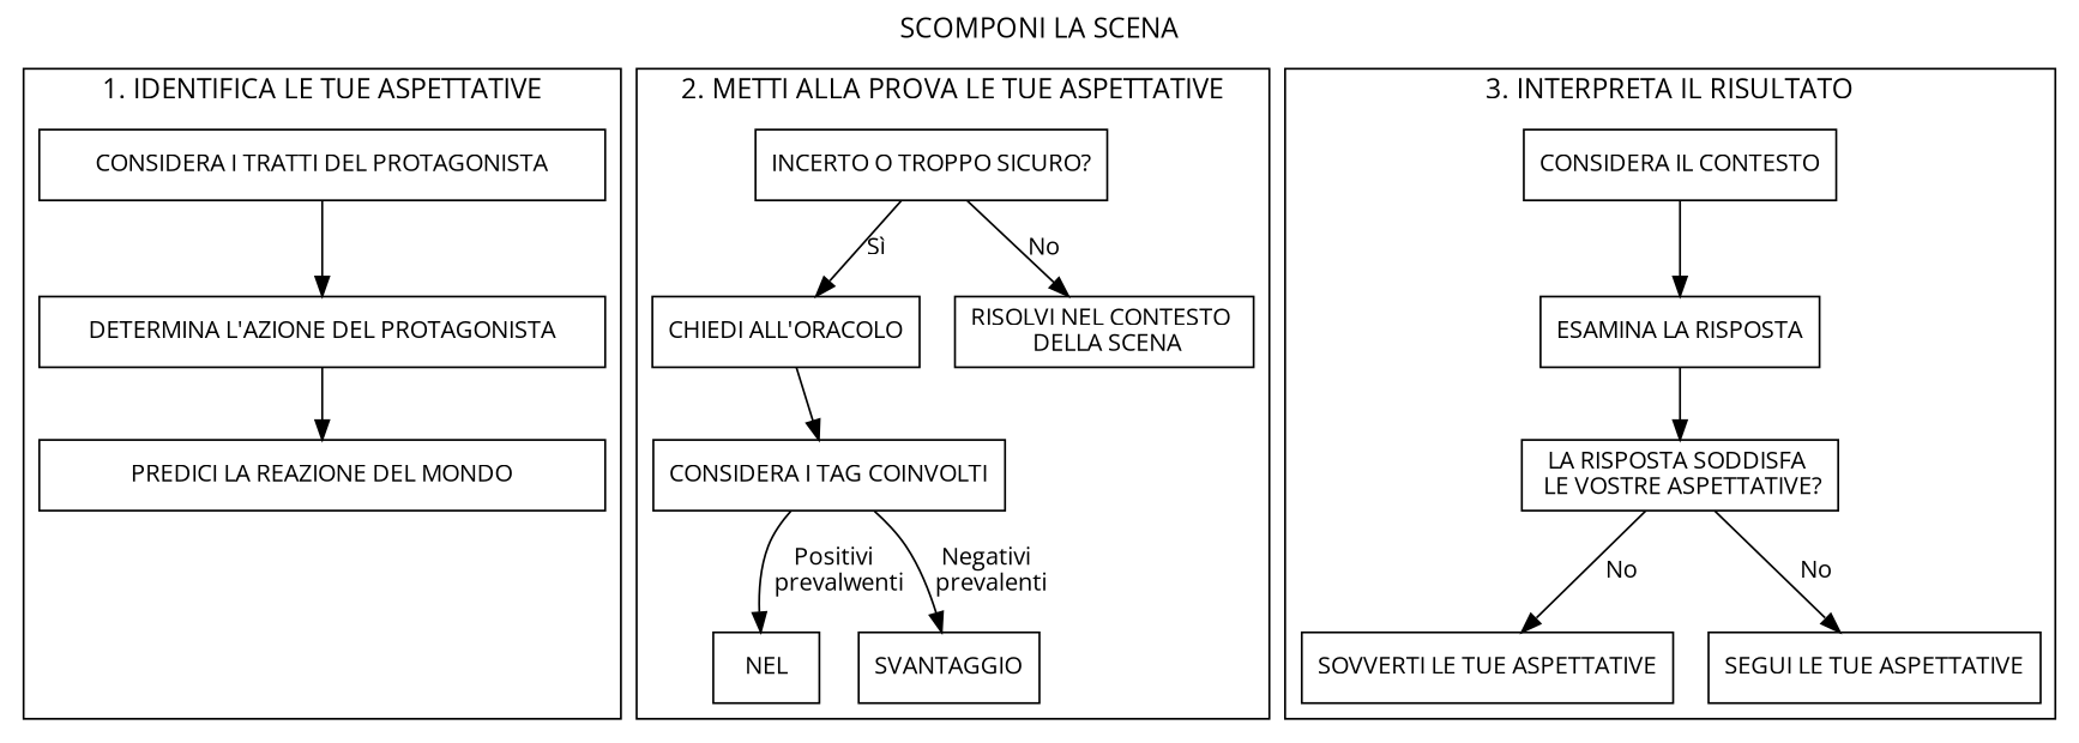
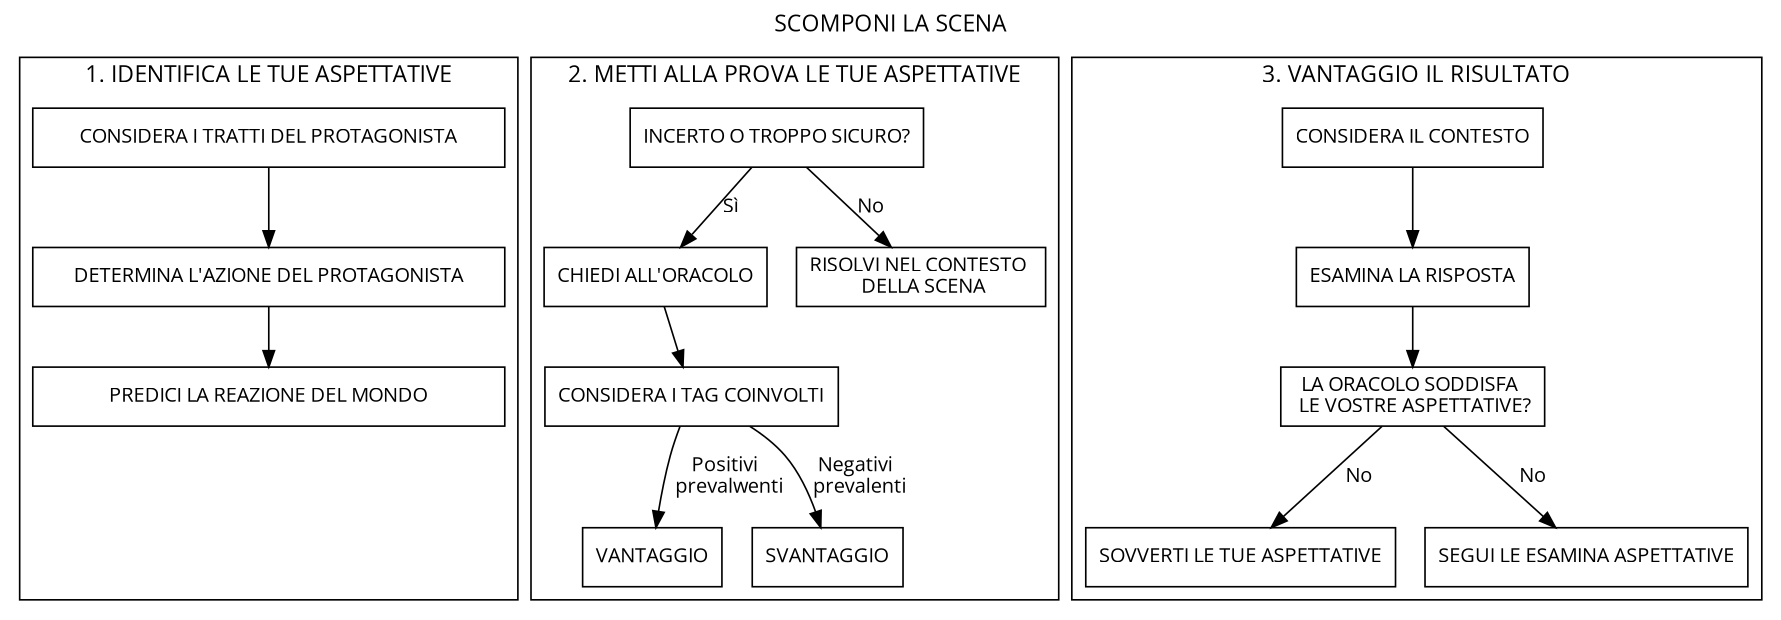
  digraph {
    fontname="Open Sans"
    label="SCOMPONI LA SCENA"
    labelloc=t
    node [fontname="Open Sans" fontsize=12 shape=rect]
    edge [fontname="Open Sans" fontsize=12 shape=rect]
    n1 [label="CONSIDERA I TRATTI DEL PROTAGONISTA" width=4]
    n2 [label="DETERMINA L'AZIONE DEL PROTAGONISTA" width=4]
    n3 [label="PREDICI LA REAZIONE DEL MONDO" width=4]
    cs04 [style=invis width=4]
    n5 [label="INCERTO O TROPPO SICURO?"]
    n6 [label="CHIEDI ALL'ORACOLO"]
    n7 [label="RISOLVI NEL CONTESTO \n DELLA SCENA"]
    n8 [label="CONSIDERA I TAG COINVOLTI"]
-   n9 [label=NEL]
+   n9 [label=VANTAGGIO]
    n10 [label=SVANTAGGIO]
-   n11 [label="LA RISPOSTA SODDISFA \n LE VOSTRE ASPETTATIVE?"]
+   n11 [label="LA ORACOLO SODDISFA \n LE VOSTRE ASPETTATIVE?"]
    n12 [label="SOVVERTI LE TUE ASPETTATIVE"]
-   n13 [label="SEGUI LE TUE ASPETTATIVE"]
+   n13 [label="SEGUI LE ESAMINA ASPETTATIVE"]
    n14 [label="CONSIDERA IL CONTESTO"]
    n15 [label="ESAMINA LA RISPOSTA"]
    subgraph cluster_1 {
      label="1. IDENTIFICA LE TUE ASPETTATIVE"
      n1
      n2
      n3
      cs04
    }
    subgraph cluster_2 {
      label="2. METTI ALLA PROVA LE TUE ASPETTATIVE"
      n5
      n6
      n7
      n8
      n9
      n10
    }
    subgraph cluster_3 {
-     label="3. INTERPRETA IL RISULTATO"
+     label="3. VANTAGGIO IL RISULTATO"
      n11
      n12
      n13
      n14
      n15
    }
    n1 -> n2
    n2 -> n3
    n3 -> cs04 [style=invis]
    n5 -> n6 [label="Sì"]
    n5 -> n7 [label=No]
    n6 -> n8
    n8 -> n9 [label="Positivi \n prevalwenti"]
    n8 -> n10 [label="Negativi \n prevalenti"]
    n11 -> n12 [label=No]
    n11 -> n13 [label=No]
    n14 -> n15
    n15 -> n11
  }
